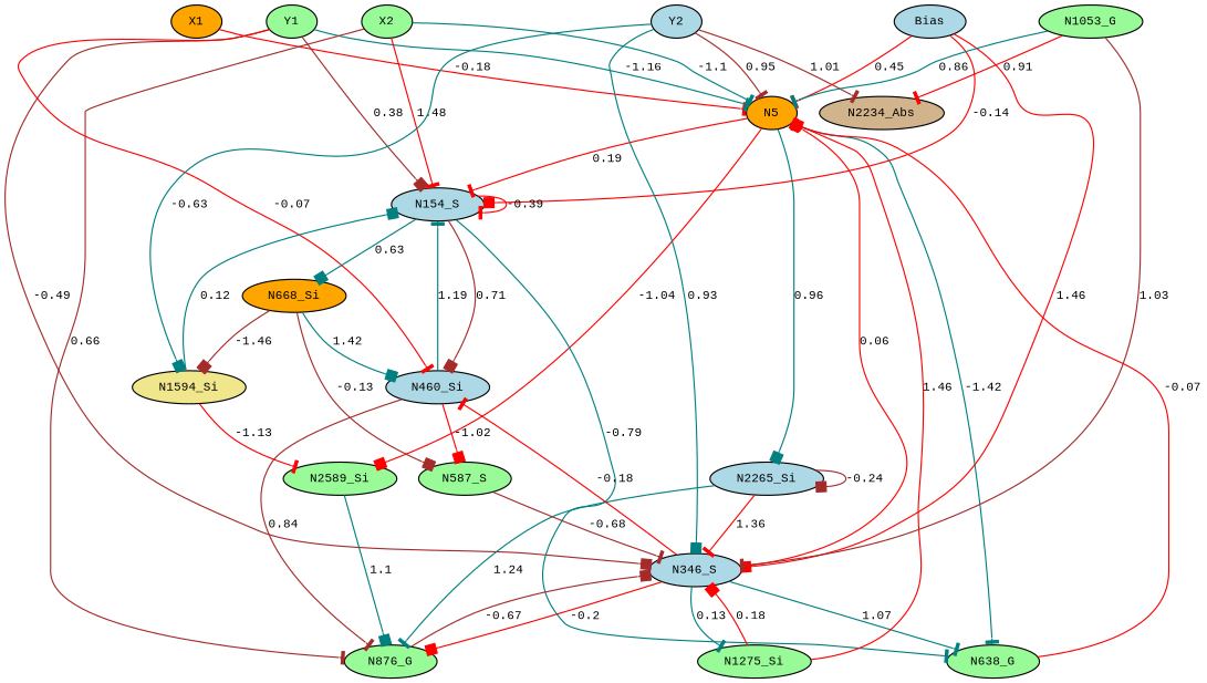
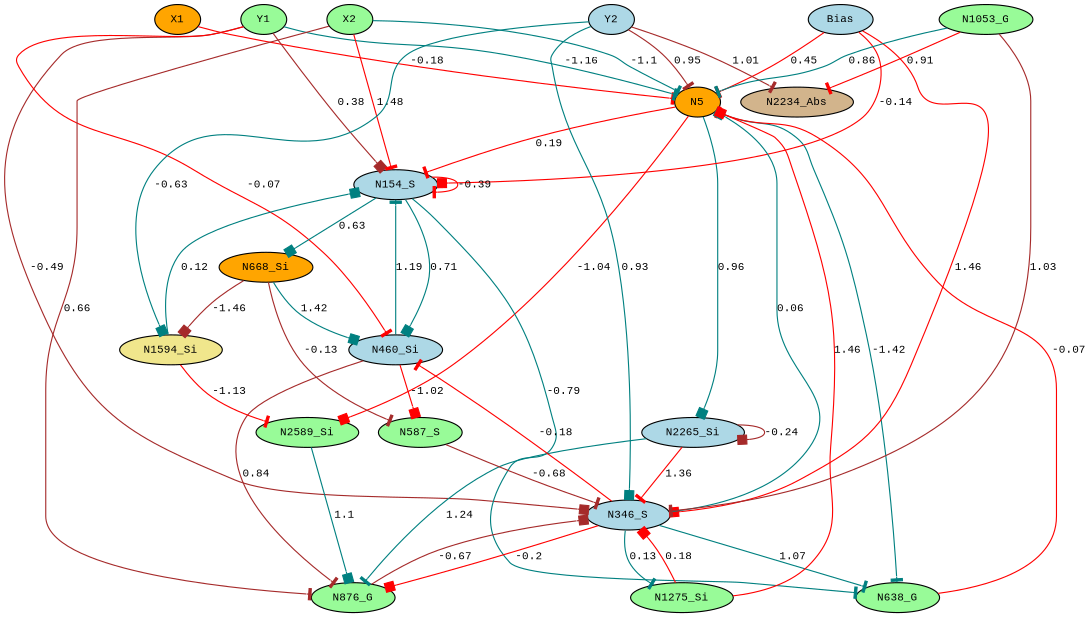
  digraph {
    fontname="Liberation Mono"
    node [fillcolor=palegreen fontname="Liberation Mono" fontsize=10 shape=ellipse style=filled]
    edge [arrowhead=tee color=red fontname="Liberation Mono" fontsize=10]
    N5 [fillcolor=orange height=0.1 width=0.1]
    n2 [fillcolor=lightblue height=0.1 label=Bias width=0.1]
    n3 [fillcolor=orange height=0.1 label=X1 width=0.1]
    n4 [height=0.1 label=Y1 width=0.1]
    n5 [height=0.1 label=X2 width=0.1]
    n6 [fillcolor=lightblue height=0.1 label=Y2 width=0.1]
    n7 [fillcolor=lightblue height=0.1 label=N154_S width=0.1]
    n8 [height=0.1 label=N638_G width=0.1]
    n9 [fillcolor=lightblue height=0.1 label=N2265_Si width=0.1]
    n10 [height=0.1 label=N2589_Si width=0.1]
    n11 [fillcolor=lightblue height=0.1 label=N346_S width=0.1]
    n12 [fillcolor=lightblue height=0.1 label=N460_Si width=0.1]
    n13 [height=0.1 label=N876_G width=0.1]
    n14 [fillcolor=khaki height=0.1 label=N1594_Si width=0.1]
    n15 [fillcolor=tan height=0.1 label=N2234_Abs width=0.1]
    n16 [fillcolor=orange height=0.1 label=N668_Si width=0.1]
    n17 [height=0.1 label=N1275_Si width=0.1]
    n18 [height=0.1 label=N587_S width=0.1]
    n19 [height=0.1 label=N1053_G width=0.1]
    subgraph sub_1 {
      rank=same
      N5
    }
    subgraph sub_2 {
      rank=same
      n2
      n3
      n4
      n5
      n6
    }
    N5 -> n7 [label=0.19]
    N5 -> n8 [arrowType=inv color=teal label=-1.42]
    N5 -> n9 [arrowhead=box color=teal label=0.96]
    N5 -> n10 [arrowType=inv arrowhead=box label=-1.04]
    n2 -> N5 [label=0.45]
    n2 -> n7 [arrowType=inv arrowhead=box label=-0.14]
    n2 -> n11 [arrowhead=box label=1.46]
    n3 -> N5 [arrowType=inv label=-0.18]
    n3 -> n4 [style=invis arrowhead="" color="" fontsize=""]
    n4 -> N5 [arrowType=inv color=teal label=-1.16]
    n4 -> n5 [style=invis arrowhead="" color="" fontsize=""]
    n4 -> n7 [arrowhead=box color=brown label=0.38]
    n4 -> n11 [arrowType=inv arrowhead=box color=brown label=-0.49]
    n4 -> n12 [arrowType=inv label=-0.07]
    n5 -> N5 [arrowType=inv color=teal label=-1.1]
    n5 -> n6 [style=invis arrowhead="" color="" fontsize=""]
    n5 -> n7 [label=1.48]
    n5 -> n13 [color=brown label=0.66]
    n6 -> N5 [color=brown label=0.95]
    n6 -> n2 [style=invis arrowhead="" color="" fontsize=""]
    n6 -> n11 [arrowhead=box color=teal label=0.93]
    n6 -> n14 [arrowType=inv arrowhead=box color=teal label=-0.63]
    n6 -> n15 [color=brown label=1.01]
    n7 -> n7 [arrowType=inv label=-0.39]
    n7 -> n8 [arrowType=inv color=teal label=-0.79]
-   n7 -> n12 [arrowhead=box color=brown label=0.71]
+   n7 -> n12 [arrowhead=box color=teal label=0.71]
    n7 -> n16 [arrowhead=box color=teal label=0.63]
    n8 -> N5 [arrowType=inv label=-0.07]
    n9 -> n9 [arrowType=inv arrowhead=box color=brown label=-0.24]
    n9 -> n11 [label=1.36]
    n9 -> n13 [color=teal label=1.24]
    n10 -> n13 [arrowhead=box color=teal label=1.1]
-   n11 -> N5 [arrowhead=box label=0.06]
+   n11 -> N5 [arrowhead=box color=teal label=0.06]
    n11 -> n8 [color=teal label=1.07]
    n11 -> n12 [arrowType=inv label=-0.18]
    n11 -> n13 [arrowType=inv arrowhead=box label=-0.2]
    n11 -> n17 [color=teal label=0.13]
    n12 -> n7 [color=teal label=1.19]
    n12 -> n13 [color=brown label=0.84]
    n12 -> n18 [arrowType=inv arrowhead=box label=-1.02]
    n13 -> n11 [arrowType=inv arrowhead=box color=brown label=-0.67]
    n14 -> n7 [arrowhead=box color=teal label=0.12]
    n14 -> n10 [arrowType=inv label=-1.13]
    n16 -> n12 [arrowhead=box color=teal label=1.42]
    n16 -> n14 [arrowType=inv arrowhead=box color=brown label=-1.46]
-   n16 -> n18 [arrowType=inv arrowhead=box color=brown label=-0.13]
+   n16 -> n18 [arrowType=inv color=brown label=-0.13]
    n17 -> N5 [arrowhead=box label=1.46]
    n17 -> n11 [arrowhead=box label=0.18]
    n18 -> n11 [arrowType=inv color=brown label=-0.68]
    n19 -> N5 [color=teal label=0.86]
    n19 -> n11 [color=brown label=1.03]
    n19 -> n15 [label=0.91]
  }
